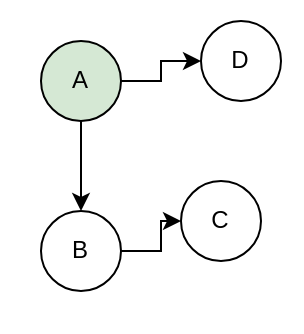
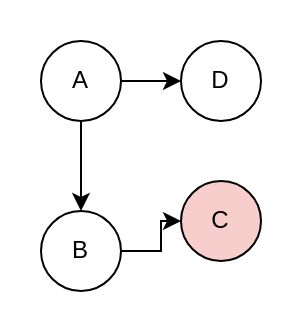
  <mxCell id="0" />
  <mxCell id="1" parent="0" />
  <mxCell id="2" style="edgeStyle=orthogonalEdgeStyle;rounded=0;orthogonalLoop=1;jettySize=auto;html=1;exitX=0.5;exitY=1;exitDx=0;exitDy=0;" edge="1" parent="1" source="4" target="6"><mxGeometry relative="1" as="geometry" /></mxCell>
  <mxCell id="3" style="edgeStyle=orthogonalEdgeStyle;rounded=0;orthogonalLoop=1;jettySize=auto;html=1;" edge="1" parent="1" source="4" target="8"><mxGeometry relative="1" as="geometry" /></mxCell>
- <mxCell id="4" value="A" style="ellipse;whiteSpace=wrap;html=1;aspect=fixed;fillColor=#d5e8d4;" vertex="1" parent="1"><mxGeometry x="20" y="20" width="40" height="40" as="geometry" /></mxCell>
+ <mxCell id="4" value="A" style="ellipse;whiteSpace=wrap;html=1;aspect=fixed;" vertex="1" parent="1"><mxGeometry x="20" y="20" width="40" height="40" as="geometry" /></mxCell>
  <mxCell id="5" style="edgeStyle=orthogonalEdgeStyle;rounded=0;orthogonalLoop=1;jettySize=auto;html=1;" edge="1" parent="1" source="6" target="7"><mxGeometry relative="1" as="geometry" /></mxCell>
  <mxCell id="6" value="B" style="ellipse;whiteSpace=wrap;html=1;aspect=fixed;" vertex="1" parent="1"><mxGeometry x="20" y="105" width="40" height="40" as="geometry" /></mxCell>
- <mxCell id="7" value="C" style="ellipse;whiteSpace=wrap;html=1;aspect=fixed;" vertex="1" parent="1"><mxGeometry x="90" y="90" width="40" height="40" as="geometry" /></mxCell>
- <mxCell id="8" value="D" style="ellipse;whiteSpace=wrap;html=1;aspect=fixed;" vertex="1" parent="1"><mxGeometry x="100" y="10" width="40" height="40" as="geometry" /></mxCell>
+ <mxCell id="7" value="C" style="ellipse;whiteSpace=wrap;html=1;aspect=fixed;fillColor=#f8cecc;" vertex="1" parent="1"><mxGeometry x="90" y="90" width="40" height="40" as="geometry" /></mxCell>
+ <mxCell id="8" value="D" style="ellipse;whiteSpace=wrap;html=1;aspect=fixed;" vertex="1" parent="1"><mxGeometry x="90" y="20" width="40" height="40" as="geometry" /></mxCell>
